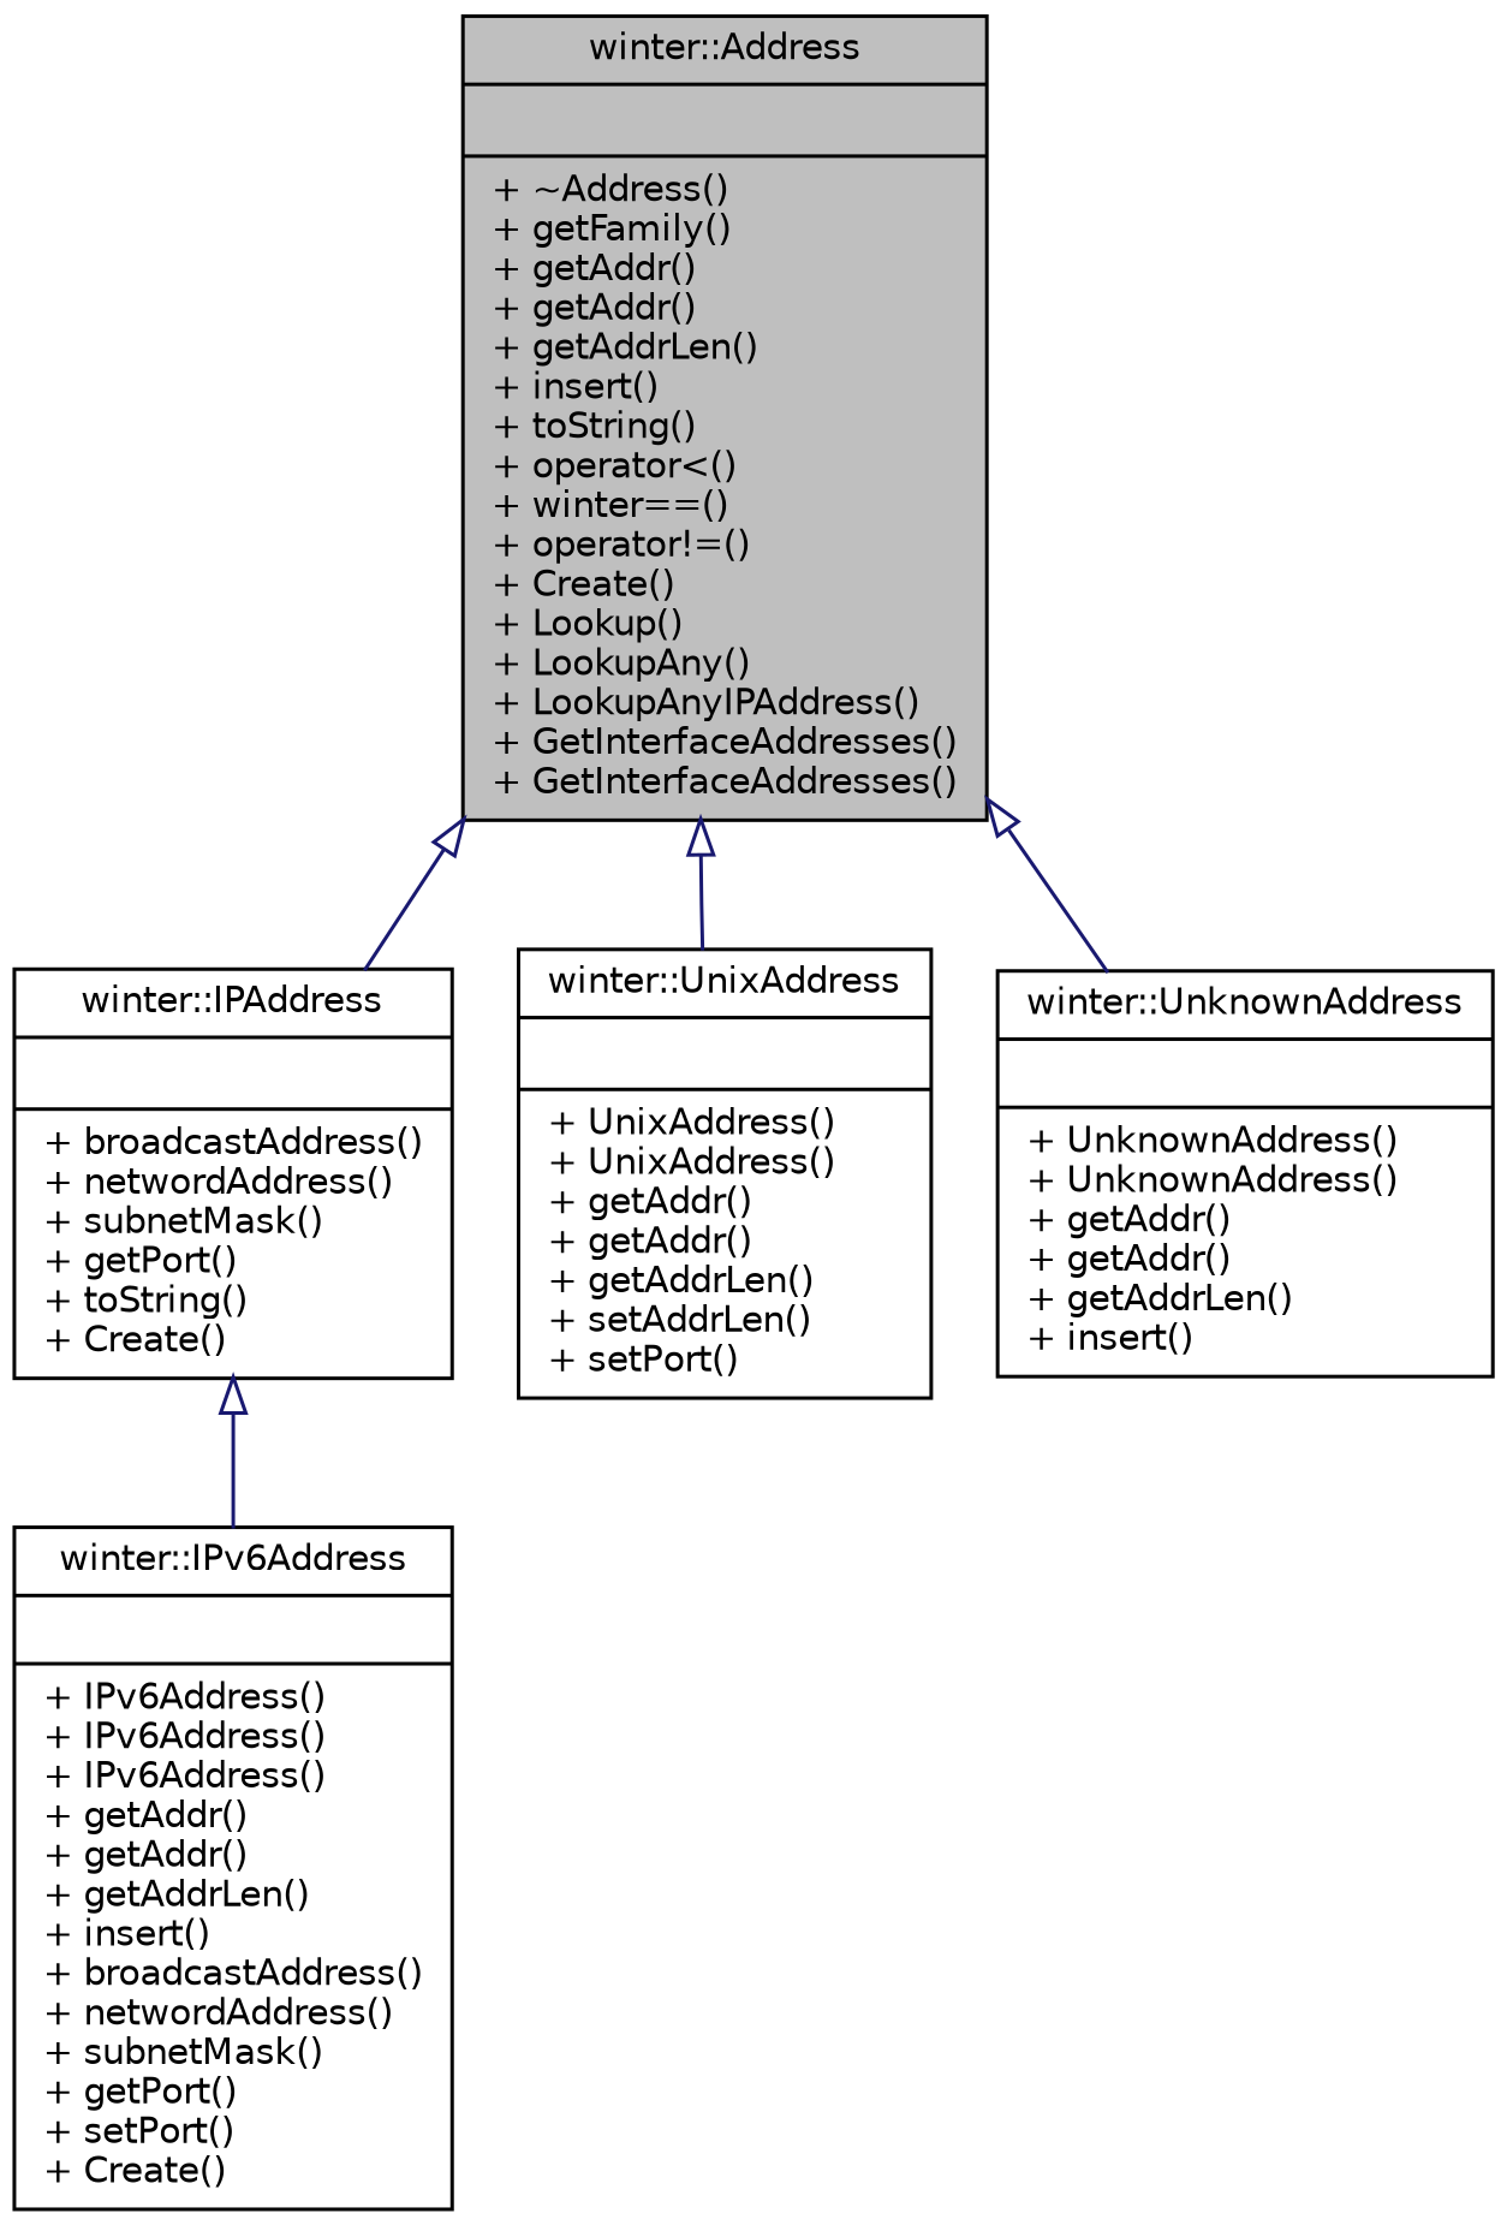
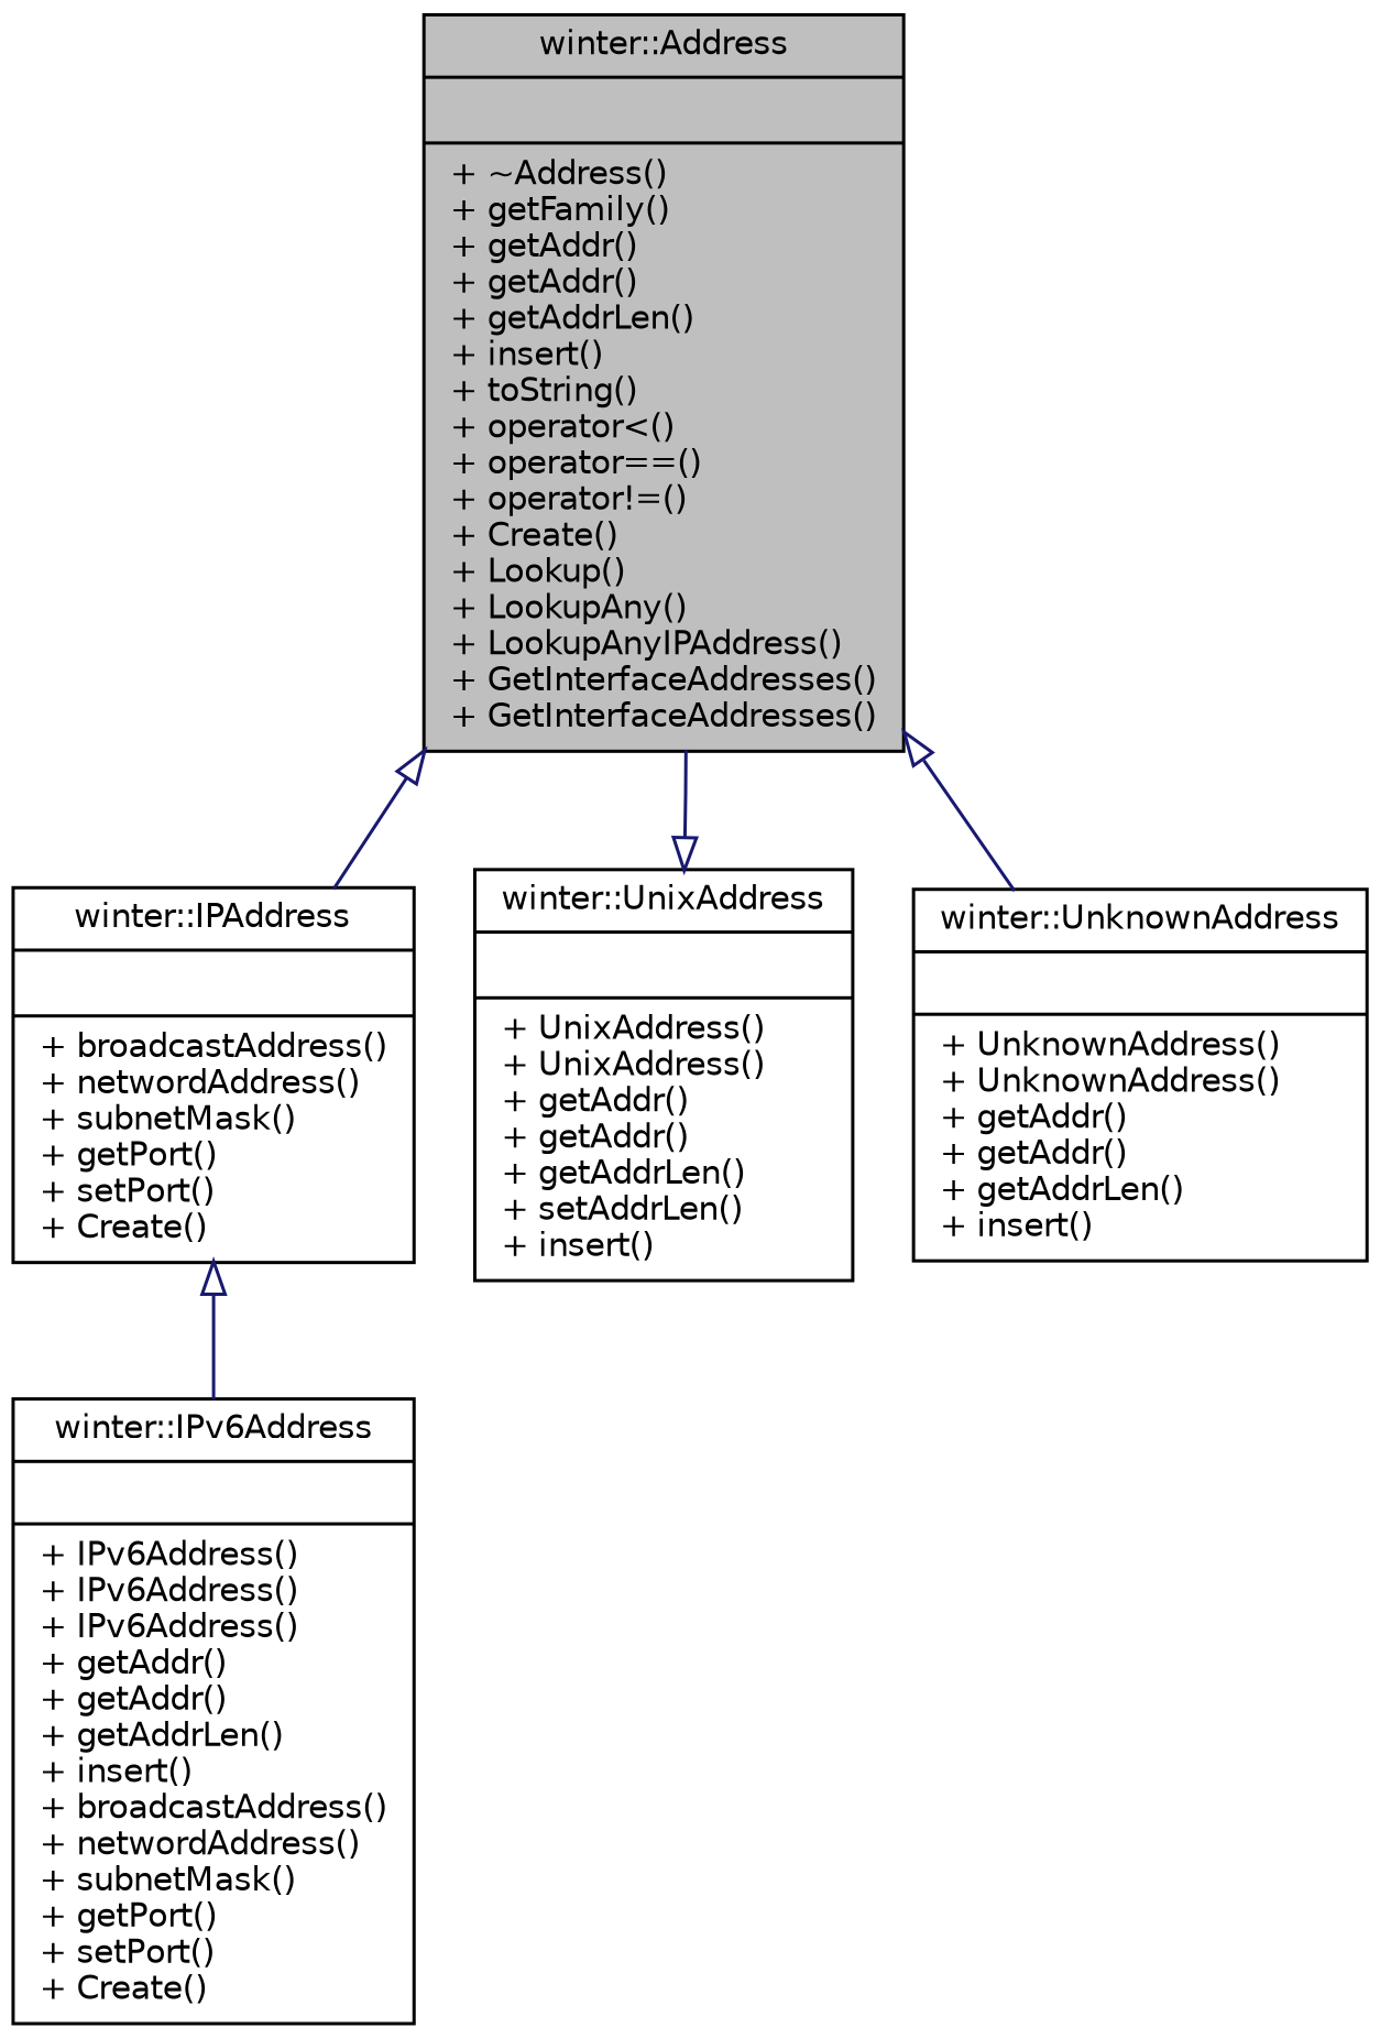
  digraph {
    node [color=black fillcolor=white fontname=Helvetica fontsize=10 shape=record style=filled]
    edge [arrowtail=onormal color=midnightblue dir=back fontname=Helvetica fontsize=10 labelfontname=Helvetica labelfontsize=10 style=solid]
-   n1 [fillcolor=grey75 fontcolor=black height=0.2 label="{winter::Address\n||+ ~Address()\l+ getFamily()\l+ getAddr()\l+ getAddr()\l+ getAddrLen()\l+ insert()\l+ toString()\l+ operator\<()\l+ winter==()\l+ operator!=()\l+ Create()\l+ Lookup()\l+ LookupAny()\l+ LookupAnyIPAddress()\l+ GetInterfaceAddresses()\l+ GetInterfaceAddresses()\l}" width=0.4]
-   n2 [height=0.2 label="{winter::IPAddress\n||+ broadcastAddress()\l+ networdAddress()\l+ subnetMask()\l+ getPort()\l+ toString()\l+ Create()\l}" width=0.4]
-   n3 [height=0.2 label="{winter::UnixAddress\n||+ UnixAddress()\l+ UnixAddress()\l+ getAddr()\l+ getAddr()\l+ getAddrLen()\l+ setAddrLen()\l+ setPort()\l}" width=0.4]
+   n1 [fillcolor=grey75 fontcolor=black height=0.2 label="{winter::Address\n||+ ~Address()\l+ getFamily()\l+ getAddr()\l+ getAddr()\l+ getAddrLen()\l+ insert()\l+ toString()\l+ operator\<()\l+ operator==()\l+ operator!=()\l+ Create()\l+ Lookup()\l+ LookupAny()\l+ LookupAnyIPAddress()\l+ GetInterfaceAddresses()\l+ GetInterfaceAddresses()\l}" width=0.4]
+   n2 [height=0.2 label="{winter::IPAddress\n||+ broadcastAddress()\l+ networdAddress()\l+ subnetMask()\l+ getPort()\l+ setPort()\l+ Create()\l}" width=0.4]
+   n3 [height=0.2 label="{winter::UnixAddress\n||+ UnixAddress()\l+ UnixAddress()\l+ getAddr()\l+ getAddr()\l+ getAddrLen()\l+ setAddrLen()\l+ insert()\l}" width=0.4]
    n4 [height=0.2 label="{winter::UnknownAddress\n||+ UnknownAddress()\l+ UnknownAddress()\l+ getAddr()\l+ getAddr()\l+ getAddrLen()\l+ insert()\l}" width=0.4]
    n5 [height=0.2 label="{winter::IPv6Address\n||+ IPv6Address()\l+ IPv6Address()\l+ IPv6Address()\l+ getAddr()\l+ getAddr()\l+ getAddrLen()\l+ insert()\l+ broadcastAddress()\l+ networdAddress()\l+ subnetMask()\l+ getPort()\l+ setPort()\l+ Create()\l}" width=0.4]
    n1 -> n2
-   n1 -> n3
+   n3 -> n1
    n1 -> n4
    n2 -> n5
  }
